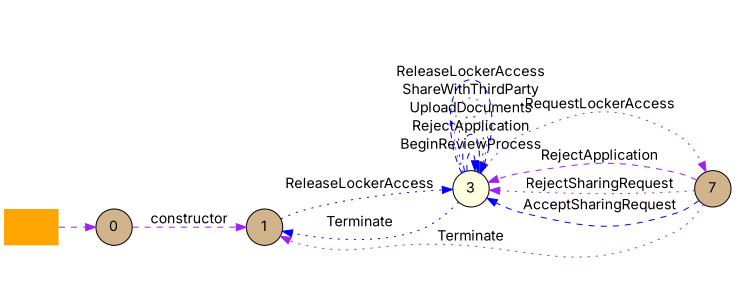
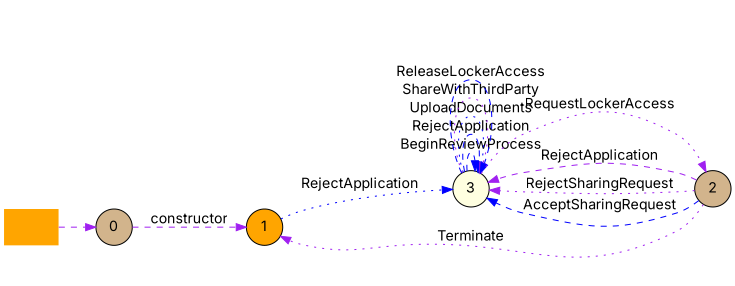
  digraph {
    fontname=Inter
    rankdir=LR
    node [fillcolor=orange fontname=Inter shape=circle style=filled]
    edge [color=purple fontname=Inter style=dashed]
    "" [shape=plaintext]
    n2 [fillcolor=tan label=0]
-   n3 [fillcolor=tan label=1]
+   n3 [label=1]
    n4 [fillcolor=lightyellow label=3]
-   n5 [fillcolor=tan label=7]
+   n5 [fillcolor=tan label=2]
    "" -> n2
    n2 -> n3 [label=constructor]
-   n3 -> n4 [color=blue label=ReleaseLockerAccess style=dotted]
-   n4 -> n3 [color=blue label=Terminate style=dotted]
+   n3 -> n4 [color=blue label=RejectApplication style=dotted]
    n4 -> n4 [color=blue label=BeginReviewProcess]
    n4 -> n4 [color=blue label=RejectApplication]
    n4 -> n4 [color=blue label=UploadDocuments style=dotted]
    n4 -> n4 [label=ShareWithThirdParty style=dotted]
    n4 -> n4 [color=blue label=ReleaseLockerAccess]
    n4 -> n5 [label=RequestLockerAccess style=dotted]
    n5 -> n3 [label=Terminate style=dotted]
    n5 -> n4 [label=RejectApplication]
    n5 -> n4 [label=RejectSharingRequest style=dotted]
    n5 -> n4 [color=blue label=AcceptSharingRequest]
  }
